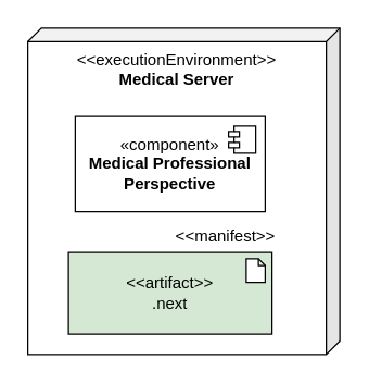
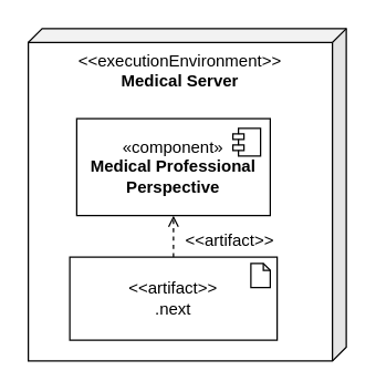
  <mxCell id="0" />
  <mxCell id="1" parent="0" />
  <mxCell id="2" value="&amp;lt;&amp;lt;executionEnvironment&amp;gt;&amp;gt;&lt;br&gt;&lt;b&gt;Medical Server&lt;/b&gt;" style="shape=cube;whiteSpace=wrap;html=1;boundedLbl=1;backgroundOutline=1;darkOpacity=0.05;darkOpacity2=0.1;flipH=1;size=10;verticalAlign=top;" vertex="1" parent="1"><mxGeometry x="20" y="20" width="230" height="240" as="geometry" /></mxCell>
  <mxCell id="3" value="«component»&lt;br&gt;&lt;b&gt;Medical Professional Perspective&lt;/b&gt;" style="html=1;dropTarget=0;whiteSpace=wrap;" vertex="1" parent="1"><mxGeometry x="55" y="85" width="140" height="70" as="geometry" /></mxCell>
  <mxCell id="4" value="" style="shape=module;jettyWidth=8;jettyHeight=4;" vertex="1" parent="3"><mxGeometry x="1" width="20" height="20" relative="1" as="geometry"><mxPoint x="-27" y="7" as="offset" /></mxGeometry></mxCell>
- <mxCell id="6" value="&amp;lt;&amp;lt;artifact&amp;gt;&amp;gt;&lt;br&gt;.next" style="html=1;align=center;verticalAlign=middle;dashed=0;whiteSpace=wrap;fillColor=#d5e8d4;" vertex="1" parent="1"><mxGeometry x="50" y="185" width="150" height="60" as="geometry" /></mxCell>
+ <mxCell id="5" style="edgeStyle=orthogonalEdgeStyle;rounded=0;orthogonalLoop=1;jettySize=auto;html=1;exitX=0.5;exitY=0;exitDx=0;exitDy=0;entryX=0.5;entryY=1;entryDx=0;entryDy=0;endArrow=open;endFill=0;dashed=1;" edge="1" parent="1" source="6" target="3"><mxGeometry relative="1" as="geometry" /></mxCell>
+ <mxCell id="6" value="&amp;lt;&amp;lt;artifact&amp;gt;&amp;gt;&lt;br&gt;.next" style="html=1;align=center;verticalAlign=middle;dashed=0;whiteSpace=wrap;" vertex="1" parent="1"><mxGeometry x="50" y="185" width="150" height="60" as="geometry" /></mxCell>
  <mxCell id="7" value="" style="shape=note;whiteSpace=wrap;html=1;backgroundOutline=1;darkOpacity=0.05;size=5;" vertex="1" parent="1"><mxGeometry x="181" y="189.5" width="14" height="17.5" as="geometry" /></mxCell>
- <mxCell id="8" value="&amp;lt;&amp;lt;manifest&amp;gt;&amp;gt;" style="text;html=1;strokeColor=none;fillColor=none;align=center;verticalAlign=middle;whiteSpace=wrap;rounded=0;" vertex="1" parent="1"><mxGeometry x="123" y="158" width="86" height="30" as="geometry" /></mxCell>
+ <mxCell id="8" value="&amp;lt;&amp;lt;artifact&amp;gt;&amp;gt;" style="text;html=1;strokeColor=none;fillColor=none;align=center;verticalAlign=middle;whiteSpace=wrap;rounded=0;" vertex="1" parent="1"><mxGeometry x="123" y="158" width="86" height="30" as="geometry" /></mxCell>
